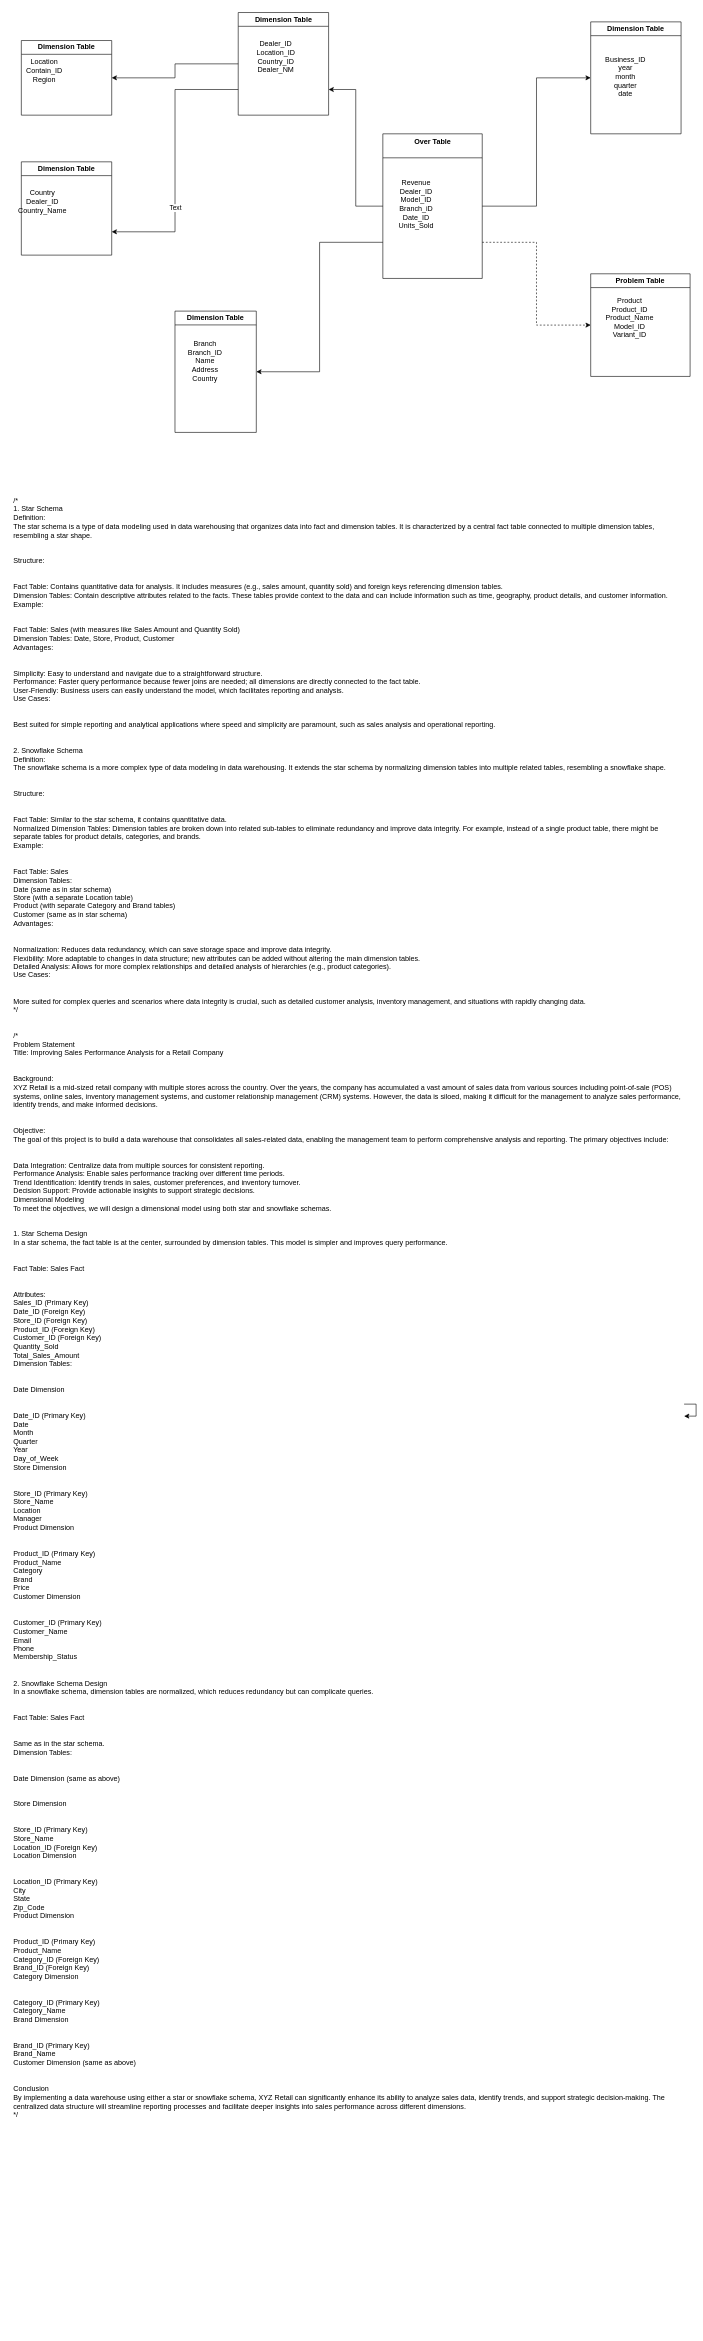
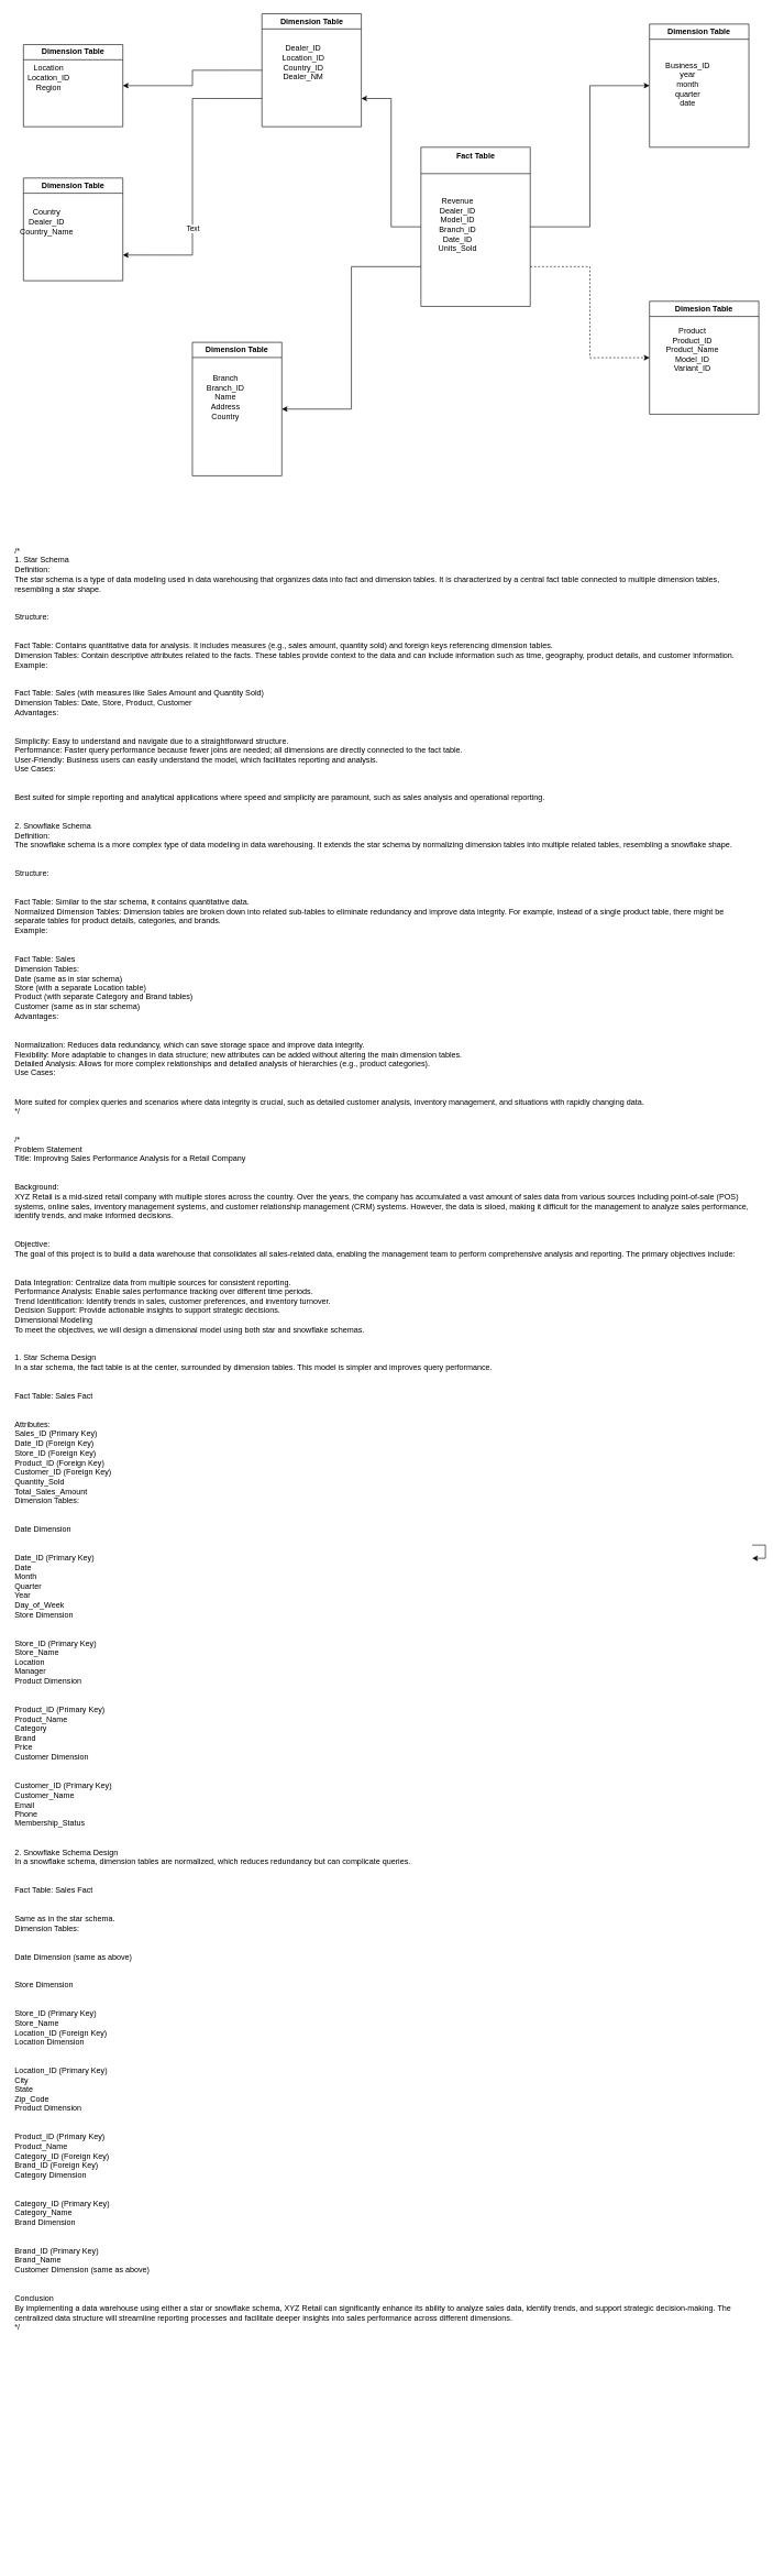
  <mxCell id="0" />
  <mxCell id="1" parent="0" />
  <mxCell id="2" value="/*&#10;1. Star Schema&#10;Definition:&#10;The star schema is a type of data modeling used in data warehousing that organizes data into fact and dimension tables. It is characterized by a central fact table connected to multiple dimension tables, resembling a star shape.&#10;&#10;&#10;Structure:&#10;&#10;&#10;Fact Table: Contains quantitative data for analysis. It includes measures (e.g., sales amount, quantity sold) and foreign keys referencing dimension tables.&#10;Dimension Tables: Contain descriptive attributes related to the facts. These tables provide context to the data and can include information such as time, geography, product details, and customer information.&#10;Example:&#10;&#10;&#10;Fact Table: Sales (with measures like Sales Amount and Quantity Sold)&#10;Dimension Tables: Date, Store, Product, Customer&#10;Advantages:&#10;&#10;&#10;Simplicity: Easy to understand and navigate due to a straightforward structure.&#10;Performance: Faster query performance because fewer joins are needed; all dimensions are directly connected to the fact table.&#10;User-Friendly: Business users can easily understand the model, which facilitates reporting and analysis.&#10;Use Cases:&#10;&#10;&#10;Best suited for simple reporting and analytical applications where speed and simplicity are paramount, such as sales analysis and operational reporting.&#10;&#10;&#10;2. Snowflake Schema&#10;Definition:&#10;The snowflake schema is a more complex type of data modeling in data warehousing. It extends the star schema by normalizing dimension tables into multiple related tables, resembling a snowflake shape.&#10;&#10;&#10;Structure:&#10;&#10;&#10;Fact Table: Similar to the star schema, it contains quantitative data.&#10;Normalized Dimension Tables: Dimension tables are broken down into related sub-tables to eliminate redundancy and improve data integrity. For example, instead of a single product table, there might be separate tables for product details, categories, and brands.&#10;Example:&#10;&#10;&#10;Fact Table: Sales&#10;Dimension Tables:&#10;Date (same as in star schema)&#10;Store (with a separate Location table)&#10;Product (with separate Category and Brand tables)&#10;Customer (same as in star schema)&#10;Advantages:&#10;&#10;&#10;Normalization: Reduces data redundancy, which can save storage space and improve data integrity.&#10;Flexibility: More adaptable to changes in data structure; new attributes can be added without altering the main dimension tables.&#10;Detailed Analysis: Allows for more complex relationships and detailed analysis of hierarchies (e.g., product categories).&#10;Use Cases:&#10;&#10;&#10;More suited for complex queries and scenarios where data integrity is crucial, such as detailed customer analysis, inventory management, and situations with rapidly changing data.&#10;*/&#10;&#10;&#10;/*&#10;Problem Statement&#10;Title: Improving Sales Performance Analysis for a Retail Company&#10;&#10;&#10;Background:&#10;XYZ Retail is a mid-sized retail company with multiple stores across the country. Over the years, the company has accumulated a vast amount of sales data from various sources including point-of-sale (POS) systems, online sales, inventory management systems, and customer relationship management (CRM) systems. However, the data is siloed, making it difficult for the management to analyze sales performance, identify trends, and make informed decisions.&#10;&#10;&#10;Objective:&#10;The goal of this project is to build a data warehouse that consolidates all sales-related data, enabling the management team to perform comprehensive analysis and reporting. The primary objectives include:&#10;&#10;&#10;Data Integration: Centralize data from multiple sources for consistent reporting.&#10;Performance Analysis: Enable sales performance tracking over different time periods.&#10;Trend Identification: Identify trends in sales, customer preferences, and inventory turnover.&#10;Decision Support: Provide actionable insights to support strategic decisions.&#10;Dimensional Modeling&#10;To meet the objectives, we will design a dimensional model using both star and snowflake schemas.&#10;&#10;&#10;1. Star Schema Design&#10;In a star schema, the fact table is at the center, surrounded by dimension tables. This model is simpler and improves query performance.&#10;&#10;&#10;Fact Table: Sales Fact&#10;&#10;&#10;Attributes:&#10;Sales_ID (Primary Key)&#10;Date_ID (Foreign Key)&#10;Store_ID (Foreign Key)&#10;Product_ID (Foreign Key)&#10;Customer_ID (Foreign Key)&#10;Quantity_Sold&#10;Total_Sales_Amount&#10;Dimension Tables:&#10;&#10;&#10;Date Dimension&#10;&#10;&#10;Date_ID (Primary Key)&#10;Date&#10;Month&#10;Quarter&#10;Year&#10;Day_of_Week&#10;Store Dimension&#10;&#10;&#10;Store_ID (Primary Key)&#10;Store_Name&#10;Location&#10;Manager&#10;Product Dimension&#10;&#10;&#10;Product_ID (Primary Key)&#10;Product_Name&#10;Category&#10;Brand&#10;Price&#10;Customer Dimension&#10;&#10;&#10;Customer_ID (Primary Key)&#10;Customer_Name&#10;Email&#10;Phone&#10;Membership_Status&#10;&#10;&#10;2. Snowflake Schema Design&#10;In a snowflake schema, dimension tables are normalized, which reduces redundancy but can complicate queries.&#10;&#10;&#10;Fact Table: Sales Fact&#10;&#10;&#10;Same as in the star schema.&#10;Dimension Tables:&#10;&#10;&#10;Date Dimension (same as above)&#10;&#10;&#10;Store Dimension&#10;&#10;&#10;Store_ID (Primary Key)&#10;Store_Name&#10;Location_ID (Foreign Key)&#10;Location Dimension&#10;&#10;&#10;Location_ID (Primary Key)&#10;City&#10;State&#10;Zip_Code&#10;Product Dimension&#10;&#10;&#10;Product_ID (Primary Key)&#10;Product_Name&#10;Category_ID (Foreign Key)&#10;Brand_ID (Foreign Key)&#10;Category Dimension&#10;&#10;&#10;Category_ID (Primary Key)&#10;Category_Name&#10;Brand Dimension&#10;&#10;&#10;Brand_ID (Primary Key)&#10;Brand_Name&#10;Customer Dimension (same as above)&#10;&#10;&#10;Conclusion&#10;By implementing a data warehouse using either a star or snowflake schema, XYZ Retail can significantly enhance its ability to analyze sales data, identify trends, and support strategic decision-making. The centralized data structure will streamline reporting processes and facilitate deeper insights into sales performance across different dimensions.&#10;*/" style="text;whiteSpace=wrap;" vertex="1" parent="1"><mxGeometry x="20" y="820" width="1120" height="3060" as="geometry" /></mxCell>
  <mxCell id="3" style="edgeStyle=orthogonalEdgeStyle;rounded=0;orthogonalLoop=1;jettySize=auto;html=1;" edge="1" parent="1" source="2" target="2"><mxGeometry relative="1" as="geometry" /></mxCell>
  <mxCell id="4" value="" style="group" vertex="1" connectable="0" parent="1"><mxGeometry x="20" y="20" width="1130" height="700" as="geometry" /></mxCell>
  <mxCell id="5" style="edgeStyle=orthogonalEdgeStyle;rounded=0;orthogonalLoop=1;jettySize=auto;html=1;exitX=0;exitY=0.5;exitDx=0;exitDy=0;entryX=1;entryY=0.75;entryDx=0;entryDy=0;" parent="4" source="9" target="16" edge="1"><mxGeometry relative="1" as="geometry" /></mxCell>
  <mxCell id="6" style="edgeStyle=orthogonalEdgeStyle;rounded=0;orthogonalLoop=1;jettySize=auto;html=1;exitX=1;exitY=0.5;exitDx=0;exitDy=0;entryX=0;entryY=0.5;entryDx=0;entryDy=0;" parent="4" source="9" target="11" edge="1"><mxGeometry relative="1" as="geometry" /></mxCell>
  <mxCell id="7" style="edgeStyle=orthogonalEdgeStyle;rounded=0;orthogonalLoop=1;jettySize=auto;html=1;exitX=0;exitY=0.75;exitDx=0;exitDy=0;entryX=1;entryY=0.5;entryDx=0;entryDy=0;" parent="4" source="9" target="22" edge="1"><mxGeometry relative="1" as="geometry" /></mxCell>
  <mxCell id="8" style="edgeStyle=orthogonalEdgeStyle;rounded=0;orthogonalLoop=1;jettySize=auto;html=1;exitX=1;exitY=0.75;exitDx=0;exitDy=0;entryX=0;entryY=0.5;entryDx=0;entryDy=0;dashed=1;" parent="4" source="9" target="24" edge="1"><mxGeometry relative="1" as="geometry" /></mxCell>
- <mxCell id="9" value="Over Table&lt;div&gt;&lt;br&gt;&lt;/div&gt;" style="swimlane;whiteSpace=wrap;html=1;startSize=40;" parent="4" vertex="1"><mxGeometry x="617.733" y="202.222" width="165.733" height="241.111" as="geometry"><mxRectangle x="360" y="160" width="140" height="30" as="alternateBounds" /></mxGeometry></mxCell>
+ <mxCell id="9" value="Fact Table&lt;div&gt;&lt;br&gt;&lt;/div&gt;" style="swimlane;whiteSpace=wrap;html=1;startSize=40;" parent="4" vertex="1"><mxGeometry x="617.733" y="202.222" width="165.733" height="241.111" as="geometry"><mxRectangle x="360" y="160" width="140" height="30" as="alternateBounds" /></mxGeometry></mxCell>
  <mxCell id="10" value="Revenue&lt;div&gt;Dealer_ID&lt;/div&gt;&lt;div&gt;Model_ID&lt;/div&gt;&lt;div&gt;Branch_iD&lt;/div&gt;&lt;div&gt;Date_ID&lt;/div&gt;&lt;div&gt;Units_Sold&lt;/div&gt;&lt;div&gt;&lt;br&gt;&lt;/div&gt;" style="text;html=1;align=center;verticalAlign=middle;resizable=0;points=[];autosize=1;strokeColor=none;fillColor=none;" parent="9" vertex="1"><mxGeometry x="15.067" y="70" width="80" height="110" as="geometry" /></mxCell>
  <mxCell id="11" value="Dimension Table" style="swimlane;whiteSpace=wrap;html=1;startSize=23;" parent="4" vertex="1"><mxGeometry x="964.267" y="15.556" width="150.667" height="186.667" as="geometry" /></mxCell>
  <mxCell id="12" value="Business_ID&lt;div&gt;year&lt;/div&gt;&lt;div&gt;month&lt;/div&gt;&lt;div&gt;quarter&lt;/div&gt;&lt;div&gt;date&lt;/div&gt;" style="text;html=1;align=center;verticalAlign=middle;resizable=0;points=[];autosize=1;strokeColor=none;fillColor=none;" parent="11" vertex="1"><mxGeometry x="22.6" y="46.667" width="70" height="90" as="geometry" /></mxCell>
  <mxCell id="13" style="edgeStyle=orthogonalEdgeStyle;rounded=0;orthogonalLoop=1;jettySize=auto;html=1;exitX=0;exitY=0.5;exitDx=0;exitDy=0;entryX=1;entryY=0.5;entryDx=0;entryDy=0;" parent="4" source="16" target="18" edge="1"><mxGeometry relative="1" as="geometry" /></mxCell>
  <mxCell id="14" style="edgeStyle=orthogonalEdgeStyle;rounded=0;orthogonalLoop=1;jettySize=auto;html=1;exitX=0;exitY=0.75;exitDx=0;exitDy=0;entryX=1;entryY=0.75;entryDx=0;entryDy=0;" parent="4" source="16" target="20" edge="1"><mxGeometry relative="1" as="geometry" /></mxCell>
  <mxCell id="15" value="Text" style="edgeLabel;html=1;align=center;verticalAlign=middle;resizable=0;points=[];" vertex="1" connectable="0" parent="14"><mxGeometry x="0.349" relative="1" as="geometry"><mxPoint y="1" as="offset" /></mxGeometry></mxCell>
  <mxCell id="16" value="Dimension Table" style="swimlane;whiteSpace=wrap;html=1;" parent="4" vertex="1"><mxGeometry x="376.667" width="150.667" height="171.111" as="geometry" /></mxCell>
  <mxCell id="17" value="Dealer_ID&lt;div&gt;Location_ID&lt;/div&gt;&lt;div&gt;Country_ID&lt;/div&gt;&lt;div&gt;Dealer_NM&lt;/div&gt;" style="text;html=1;align=center;verticalAlign=middle;resizable=0;points=[];autosize=1;strokeColor=none;fillColor=none;" parent="16" vertex="1"><mxGeometry x="17.533" y="39.444" width="90" height="70" as="geometry" /></mxCell>
  <mxCell id="18" value="Dimension Table" style="swimlane;whiteSpace=wrap;html=1;" parent="4" vertex="1"><mxGeometry x="15.067" y="46.667" width="150.667" height="124.444" as="geometry" /></mxCell>
- <mxCell id="19" value="Location&lt;div&gt;Contain_ID&lt;/div&gt;&lt;div&gt;Region&lt;/div&gt;" style="text;html=1;align=center;verticalAlign=middle;resizable=0;points=[];autosize=1;strokeColor=none;fillColor=none;" parent="4" vertex="1"><mxGeometry x="7.533" y="66.889" width="90" height="60" as="geometry" /></mxCell>
+ <mxCell id="19" value="Location&lt;div&gt;Location_ID&lt;/div&gt;&lt;div&gt;Region&lt;/div&gt;" style="text;html=1;align=center;verticalAlign=middle;resizable=0;points=[];autosize=1;strokeColor=none;fillColor=none;" parent="4" vertex="1"><mxGeometry x="7.533" y="66.889" width="90" height="60" as="geometry" /></mxCell>
  <mxCell id="20" value="Dimension Table" style="swimlane;whiteSpace=wrap;html=1;" parent="4" vertex="1"><mxGeometry x="15.067" y="248.889" width="150.667" height="155.556" as="geometry" /></mxCell>
  <mxCell id="21" value="Country&lt;div&gt;Dealer_ID&lt;/div&gt;&lt;div&gt;Country_Name&lt;/div&gt;" style="text;html=1;align=center;verticalAlign=middle;resizable=0;points=[];autosize=1;strokeColor=none;fillColor=none;" parent="4" vertex="1"><mxGeometry y="284.667" width="100" height="60" as="geometry" /></mxCell>
  <mxCell id="22" value="Dimension Table" style="swimlane;whiteSpace=wrap;html=1;" parent="4" vertex="1"><mxGeometry x="271.2" y="497.778" width="135.6" height="202.222" as="geometry" /></mxCell>
  <mxCell id="23" value="Branch&lt;div&gt;Branch_ID&lt;/div&gt;&lt;div&gt;Name&lt;/div&gt;&lt;div&gt;Address&lt;/div&gt;&lt;div&gt;Country&lt;/div&gt;" style="text;html=1;align=center;verticalAlign=middle;resizable=0;points=[];autosize=1;strokeColor=none;fillColor=none;" parent="4" vertex="1"><mxGeometry x="281.2" y="536.333" width="80" height="90" as="geometry" /></mxCell>
- <mxCell id="24" value="Problem Table" style="swimlane;whiteSpace=wrap;html=1;" parent="4" vertex="1"><mxGeometry x="964.267" y="435.556" width="165.733" height="171.111" as="geometry" /></mxCell>
+ <mxCell id="24" value="Dimesion Table" style="swimlane;whiteSpace=wrap;html=1;" parent="4" vertex="1"><mxGeometry x="964.267" y="435.556" width="165.733" height="171.111" as="geometry" /></mxCell>
  <mxCell id="25" value="Product&lt;div&gt;Product_ID&lt;/div&gt;&lt;div&gt;Product_Name&lt;/div&gt;&lt;div&gt;Model_ID&lt;/div&gt;&lt;div&gt;Variant_ID&lt;/div&gt;" style="text;html=1;align=center;verticalAlign=middle;resizable=0;points=[];autosize=1;strokeColor=none;fillColor=none;" parent="4" vertex="1"><mxGeometry x="979.333" y="463.556" width="100" height="90" as="geometry" /></mxCell>
